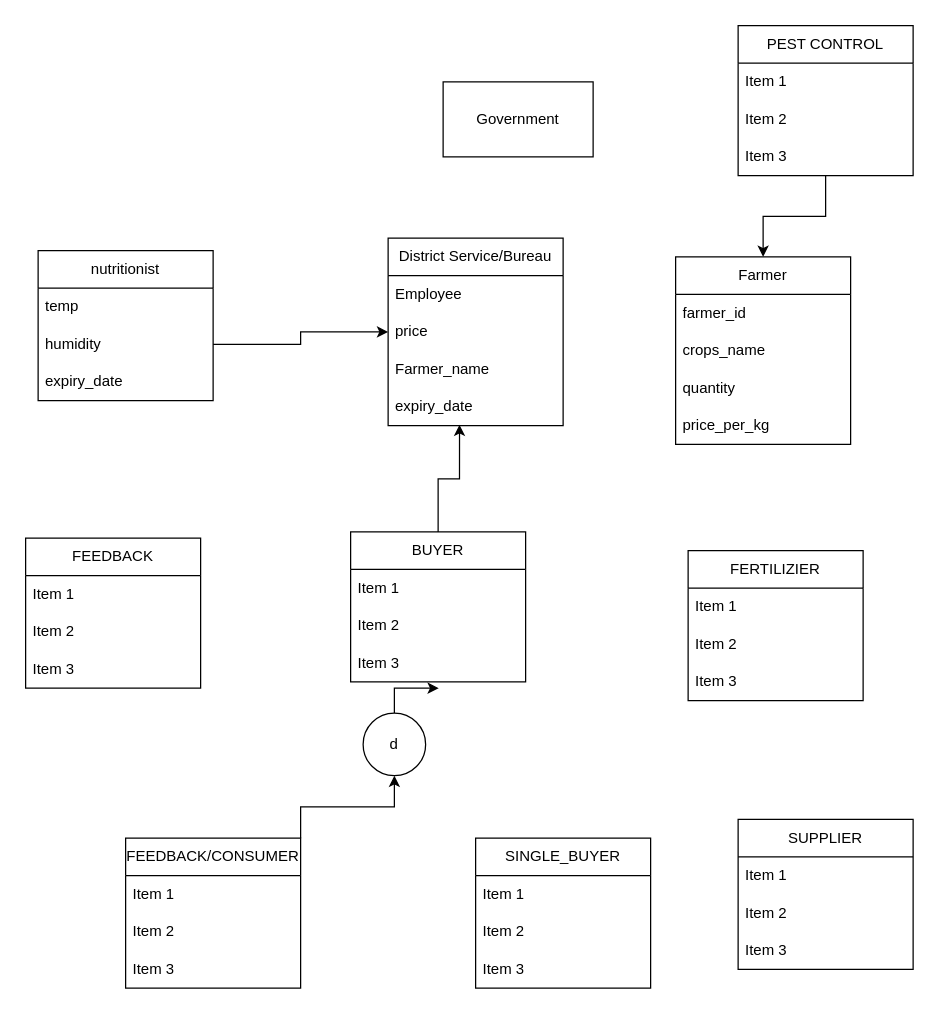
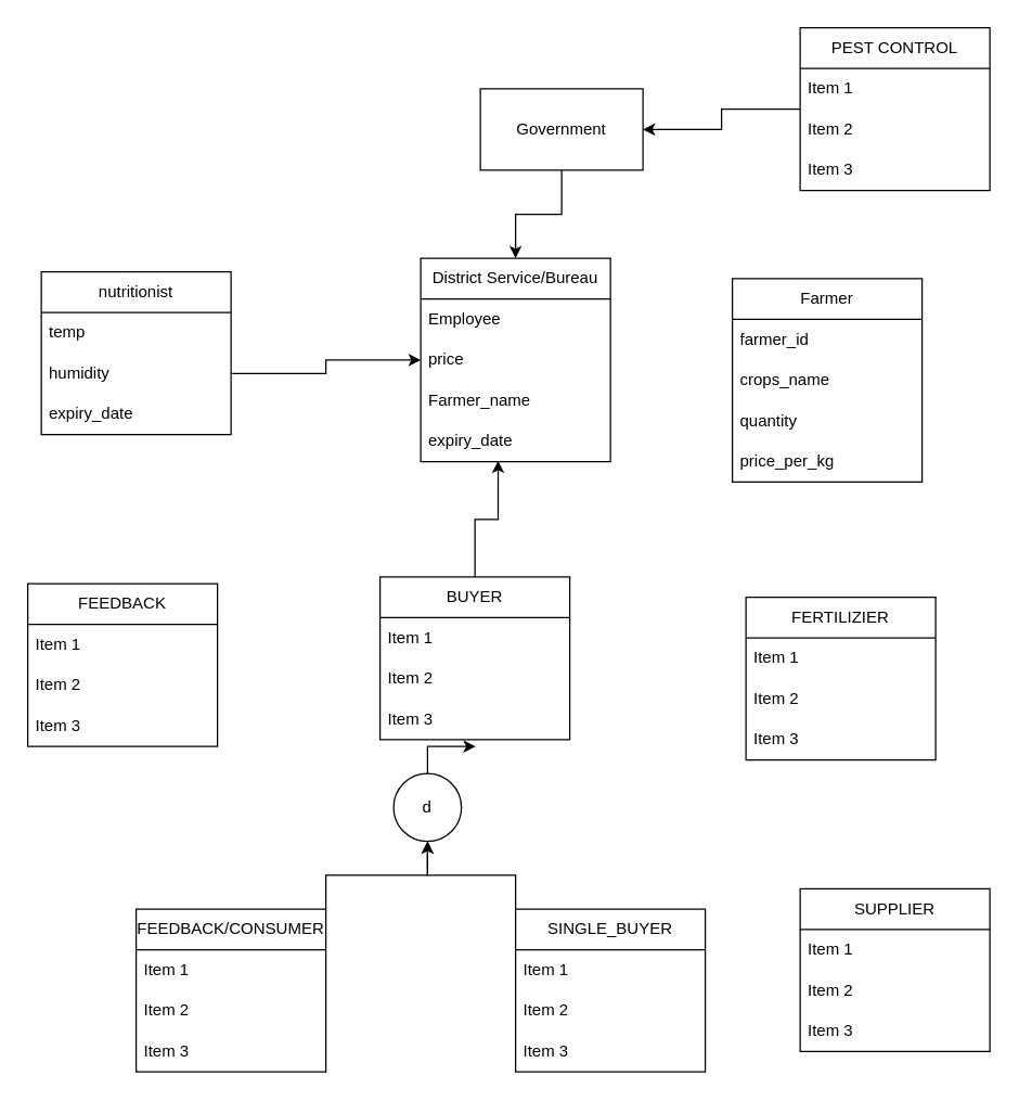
  <mxCell id="0" />
  <mxCell id="1" parent="0" />
+ <mxCell id="2" style="edgeStyle=orthogonalEdgeStyle;rounded=0;orthogonalLoop=1;jettySize=auto;html=1;exitX=0.5;exitY=1;exitDx=0;exitDy=0;entryX=0.5;entryY=0;entryDx=0;entryDy=0;" edge="1" parent="1" source="3" target="4"><mxGeometry relative="1" as="geometry" /></mxCell>
  <mxCell id="3" value="Government" style="rounded=0;whiteSpace=wrap;html=1;" vertex="1" parent="1"><mxGeometry x="354" y="65" width="120" height="60" as="geometry" /></mxCell>
  <mxCell id="4" value="District Service/Bureau" style="swimlane;fontStyle=0;childLayout=stackLayout;horizontal=1;startSize=30;horizontalStack=0;resizeParent=1;resizeParentMax=0;resizeLast=0;collapsible=1;marginBottom=0;whiteSpace=wrap;html=1;" vertex="1" parent="1"><mxGeometry x="310" y="190" width="140" height="150" as="geometry" /></mxCell>
  <mxCell id="5" value="Employee" style="text;strokeColor=none;fillColor=none;align=left;verticalAlign=middle;spacingLeft=4;spacingRight=4;overflow=hidden;points=[[0,0.5],[1,0.5]];portConstraint=eastwest;rotatable=0;whiteSpace=wrap;html=1;" vertex="1" parent="4"><mxGeometry y="30" width="140" height="30" as="geometry" /></mxCell>
  <mxCell id="6" value="price" style="text;strokeColor=none;fillColor=none;align=left;verticalAlign=middle;spacingLeft=4;spacingRight=4;overflow=hidden;points=[[0,0.5],[1,0.5]];portConstraint=eastwest;rotatable=0;whiteSpace=wrap;html=1;" vertex="1" parent="4"><mxGeometry y="60" width="140" height="30" as="geometry" /></mxCell>
  <mxCell id="7" value="Farmer_name" style="text;strokeColor=none;fillColor=none;align=left;verticalAlign=middle;spacingLeft=4;spacingRight=4;overflow=hidden;points=[[0,0.5],[1,0.5]];portConstraint=eastwest;rotatable=0;whiteSpace=wrap;html=1;" vertex="1" parent="4"><mxGeometry y="90" width="140" height="30" as="geometry" /></mxCell>
  <mxCell id="8" value="expiry_date" style="text;strokeColor=none;fillColor=none;align=left;verticalAlign=middle;spacingLeft=4;spacingRight=4;overflow=hidden;points=[[0,0.5],[1,0.5]];portConstraint=eastwest;rotatable=0;whiteSpace=wrap;html=1;" vertex="1" parent="4"><mxGeometry y="120" width="140" height="30" as="geometry" /></mxCell>
  <mxCell id="9" value="nutritionist" style="swimlane;fontStyle=0;childLayout=stackLayout;horizontal=1;startSize=30;horizontalStack=0;resizeParent=1;resizeParentMax=0;resizeLast=0;collapsible=1;marginBottom=0;whiteSpace=wrap;html=1;" vertex="1" parent="1"><mxGeometry x="30" y="200" width="140" height="120" as="geometry" /></mxCell>
  <mxCell id="10" value="temp" style="text;strokeColor=none;fillColor=none;align=left;verticalAlign=middle;spacingLeft=4;spacingRight=4;overflow=hidden;points=[[0,0.5],[1,0.5]];portConstraint=eastwest;rotatable=0;whiteSpace=wrap;html=1;" vertex="1" parent="9"><mxGeometry y="30" width="140" height="30" as="geometry" /></mxCell>
  <mxCell id="11" value="humidity" style="text;strokeColor=none;fillColor=none;align=left;verticalAlign=middle;spacingLeft=4;spacingRight=4;overflow=hidden;points=[[0,0.5],[1,0.5]];portConstraint=eastwest;rotatable=0;whiteSpace=wrap;html=1;" vertex="1" parent="9"><mxGeometry y="60" width="140" height="30" as="geometry" /></mxCell>
  <mxCell id="12" value="expiry_date" style="text;strokeColor=none;fillColor=none;align=left;verticalAlign=middle;spacingLeft=4;spacingRight=4;overflow=hidden;points=[[0,0.5],[1,0.5]];portConstraint=eastwest;rotatable=0;whiteSpace=wrap;html=1;" vertex="1" parent="9"><mxGeometry y="90" width="140" height="30" as="geometry" /></mxCell>
  <mxCell id="13" style="edgeStyle=orthogonalEdgeStyle;rounded=0;orthogonalLoop=1;jettySize=auto;html=1;exitX=1;exitY=0.5;exitDx=0;exitDy=0;entryX=0;entryY=0.5;entryDx=0;entryDy=0;" edge="1" parent="1" source="11" target="6"><mxGeometry relative="1" as="geometry" /></mxCell>
  <mxCell id="14" value="Farmer" style="swimlane;fontStyle=0;childLayout=stackLayout;horizontal=1;startSize=30;horizontalStack=0;resizeParent=1;resizeParentMax=0;resizeLast=0;collapsible=1;marginBottom=0;whiteSpace=wrap;html=1;" vertex="1" parent="1"><mxGeometry x="540" y="205" width="140" height="150" as="geometry" /></mxCell>
  <mxCell id="15" value="farmer_id" style="text;strokeColor=none;fillColor=none;align=left;verticalAlign=middle;spacingLeft=4;spacingRight=4;overflow=hidden;points=[[0,0.5],[1,0.5]];portConstraint=eastwest;rotatable=0;whiteSpace=wrap;html=1;" vertex="1" parent="14"><mxGeometry y="30" width="140" height="30" as="geometry" /></mxCell>
  <mxCell id="16" value="crops_name" style="text;strokeColor=none;fillColor=none;align=left;verticalAlign=middle;spacingLeft=4;spacingRight=4;overflow=hidden;points=[[0,0.5],[1,0.5]];portConstraint=eastwest;rotatable=0;whiteSpace=wrap;html=1;" vertex="1" parent="14"><mxGeometry y="60" width="140" height="30" as="geometry" /></mxCell>
  <mxCell id="17" value="quantity" style="text;strokeColor=none;fillColor=none;align=left;verticalAlign=middle;spacingLeft=4;spacingRight=4;overflow=hidden;points=[[0,0.5],[1,0.5]];portConstraint=eastwest;rotatable=0;whiteSpace=wrap;html=1;" vertex="1" parent="14"><mxGeometry y="90" width="140" height="30" as="geometry" /></mxCell>
  <mxCell id="18" value="price_per_kg" style="text;strokeColor=none;fillColor=none;align=left;verticalAlign=middle;spacingLeft=4;spacingRight=4;overflow=hidden;points=[[0,0.5],[1,0.5]];portConstraint=eastwest;rotatable=0;whiteSpace=wrap;html=1;" vertex="1" parent="14"><mxGeometry y="120" width="140" height="30" as="geometry" /></mxCell>
- <mxCell id="19" style="edgeStyle=orthogonalEdgeStyle;rounded=0;orthogonalLoop=1;jettySize=auto;html=1;entryX=0.5;entryY=0;entryDx=0;entryDy=0;" edge="1" parent="1" source="20" target="14"><mxGeometry relative="1" as="geometry" /></mxCell>
+ <mxCell id="19" style="edgeStyle=orthogonalEdgeStyle;rounded=0;orthogonalLoop=1;jettySize=auto;html=1;" edge="1" parent="1" source="20" target="3"><mxGeometry relative="1" as="geometry" /></mxCell>
  <mxCell id="20" value="PEST CONTROL" style="swimlane;fontStyle=0;childLayout=stackLayout;horizontal=1;startSize=30;horizontalStack=0;resizeParent=1;resizeParentMax=0;resizeLast=0;collapsible=1;marginBottom=0;whiteSpace=wrap;html=1;" vertex="1" parent="1"><mxGeometry x="590" y="20" width="140" height="120" as="geometry" /></mxCell>
  <mxCell id="21" value="Item 1" style="text;strokeColor=none;fillColor=none;align=left;verticalAlign=middle;spacingLeft=4;spacingRight=4;overflow=hidden;points=[[0,0.5],[1,0.5]];portConstraint=eastwest;rotatable=0;whiteSpace=wrap;html=1;" vertex="1" parent="20"><mxGeometry y="30" width="140" height="30" as="geometry" /></mxCell>
  <mxCell id="22" value="Item 2" style="text;strokeColor=none;fillColor=none;align=left;verticalAlign=middle;spacingLeft=4;spacingRight=4;overflow=hidden;points=[[0,0.5],[1,0.5]];portConstraint=eastwest;rotatable=0;whiteSpace=wrap;html=1;" vertex="1" parent="20"><mxGeometry y="60" width="140" height="30" as="geometry" /></mxCell>
  <mxCell id="23" value="Item 3" style="text;strokeColor=none;fillColor=none;align=left;verticalAlign=middle;spacingLeft=4;spacingRight=4;overflow=hidden;points=[[0,0.5],[1,0.5]];portConstraint=eastwest;rotatable=0;whiteSpace=wrap;html=1;" vertex="1" parent="20"><mxGeometry y="90" width="140" height="30" as="geometry" /></mxCell>
  <mxCell id="24" value="FERTILIZIER" style="swimlane;fontStyle=0;childLayout=stackLayout;horizontal=1;startSize=30;horizontalStack=0;resizeParent=1;resizeParentMax=0;resizeLast=0;collapsible=1;marginBottom=0;whiteSpace=wrap;html=1;" vertex="1" parent="1"><mxGeometry x="550" y="440" width="140" height="120" as="geometry" /></mxCell>
  <mxCell id="25" value="Item 1" style="text;strokeColor=none;fillColor=none;align=left;verticalAlign=middle;spacingLeft=4;spacingRight=4;overflow=hidden;points=[[0,0.5],[1,0.5]];portConstraint=eastwest;rotatable=0;whiteSpace=wrap;html=1;" vertex="1" parent="24"><mxGeometry y="30" width="140" height="30" as="geometry" /></mxCell>
  <mxCell id="26" value="Item 2" style="text;strokeColor=none;fillColor=none;align=left;verticalAlign=middle;spacingLeft=4;spacingRight=4;overflow=hidden;points=[[0,0.5],[1,0.5]];portConstraint=eastwest;rotatable=0;whiteSpace=wrap;html=1;" vertex="1" parent="24"><mxGeometry y="60" width="140" height="30" as="geometry" /></mxCell>
  <mxCell id="27" value="Item 3" style="text;strokeColor=none;fillColor=none;align=left;verticalAlign=middle;spacingLeft=4;spacingRight=4;overflow=hidden;points=[[0,0.5],[1,0.5]];portConstraint=eastwest;rotatable=0;whiteSpace=wrap;html=1;" vertex="1" parent="24"><mxGeometry y="90" width="140" height="30" as="geometry" /></mxCell>
  <mxCell id="28" value="BUYER" style="swimlane;fontStyle=0;childLayout=stackLayout;horizontal=1;startSize=30;horizontalStack=0;resizeParent=1;resizeParentMax=0;resizeLast=0;collapsible=1;marginBottom=0;whiteSpace=wrap;html=1;" vertex="1" parent="1"><mxGeometry x="280" y="425" width="140" height="120" as="geometry" /></mxCell>
  <mxCell id="29" value="Item 1" style="text;strokeColor=none;fillColor=none;align=left;verticalAlign=middle;spacingLeft=4;spacingRight=4;overflow=hidden;points=[[0,0.5],[1,0.5]];portConstraint=eastwest;rotatable=0;whiteSpace=wrap;html=1;" vertex="1" parent="28"><mxGeometry y="30" width="140" height="30" as="geometry" /></mxCell>
  <mxCell id="30" value="Item 2" style="text;strokeColor=none;fillColor=none;align=left;verticalAlign=middle;spacingLeft=4;spacingRight=4;overflow=hidden;points=[[0,0.5],[1,0.5]];portConstraint=eastwest;rotatable=0;whiteSpace=wrap;html=1;" vertex="1" parent="28"><mxGeometry y="60" width="140" height="30" as="geometry" /></mxCell>
  <mxCell id="31" value="Item 3" style="text;strokeColor=none;fillColor=none;align=left;verticalAlign=middle;spacingLeft=4;spacingRight=4;overflow=hidden;points=[[0,0.5],[1,0.5]];portConstraint=eastwest;rotatable=0;whiteSpace=wrap;html=1;" vertex="1" parent="28"><mxGeometry y="90" width="140" height="30" as="geometry" /></mxCell>
  <mxCell id="32" style="edgeStyle=orthogonalEdgeStyle;rounded=0;orthogonalLoop=1;jettySize=auto;html=1;entryX=0.408;entryY=0.978;entryDx=0;entryDy=0;entryPerimeter=0;" edge="1" parent="1" source="28" target="8"><mxGeometry relative="1" as="geometry" /></mxCell>
  <mxCell id="33" value="FEEDBACK" style="swimlane;fontStyle=0;childLayout=stackLayout;horizontal=1;startSize=30;horizontalStack=0;resizeParent=1;resizeParentMax=0;resizeLast=0;collapsible=1;marginBottom=0;whiteSpace=wrap;html=1;" vertex="1" parent="1"><mxGeometry x="20" y="430" width="140" height="120" as="geometry" /></mxCell>
  <mxCell id="34" value="Item 1" style="text;strokeColor=none;fillColor=none;align=left;verticalAlign=middle;spacingLeft=4;spacingRight=4;overflow=hidden;points=[[0,0.5],[1,0.5]];portConstraint=eastwest;rotatable=0;whiteSpace=wrap;html=1;" vertex="1" parent="33"><mxGeometry y="30" width="140" height="30" as="geometry" /></mxCell>
  <mxCell id="35" value="Item 2" style="text;strokeColor=none;fillColor=none;align=left;verticalAlign=middle;spacingLeft=4;spacingRight=4;overflow=hidden;points=[[0,0.5],[1,0.5]];portConstraint=eastwest;rotatable=0;whiteSpace=wrap;html=1;" vertex="1" parent="33"><mxGeometry y="60" width="140" height="30" as="geometry" /></mxCell>
  <mxCell id="36" value="Item 3" style="text;strokeColor=none;fillColor=none;align=left;verticalAlign=middle;spacingLeft=4;spacingRight=4;overflow=hidden;points=[[0,0.5],[1,0.5]];portConstraint=eastwest;rotatable=0;whiteSpace=wrap;html=1;" vertex="1" parent="33"><mxGeometry y="90" width="140" height="30" as="geometry" /></mxCell>
  <mxCell id="37" style="edgeStyle=orthogonalEdgeStyle;rounded=0;orthogonalLoop=1;jettySize=auto;html=1;exitX=1;exitY=0;exitDx=0;exitDy=0;entryX=0.5;entryY=1;entryDx=0;entryDy=0;" edge="1" parent="1" source="38" target="48"><mxGeometry relative="1" as="geometry" /></mxCell>
  <mxCell id="38" value="FEEDBACK/CONSUMER" style="swimlane;fontStyle=0;childLayout=stackLayout;horizontal=1;startSize=30;horizontalStack=0;resizeParent=1;resizeParentMax=0;resizeLast=0;collapsible=1;marginBottom=0;whiteSpace=wrap;html=1;" vertex="1" parent="1"><mxGeometry x="100" y="670" width="140" height="120" as="geometry" /></mxCell>
  <mxCell id="39" value="Item 1" style="text;strokeColor=none;fillColor=none;align=left;verticalAlign=middle;spacingLeft=4;spacingRight=4;overflow=hidden;points=[[0,0.5],[1,0.5]];portConstraint=eastwest;rotatable=0;whiteSpace=wrap;html=1;" vertex="1" parent="38"><mxGeometry y="30" width="140" height="30" as="geometry" /></mxCell>
  <mxCell id="40" value="Item 2" style="text;strokeColor=none;fillColor=none;align=left;verticalAlign=middle;spacingLeft=4;spacingRight=4;overflow=hidden;points=[[0,0.5],[1,0.5]];portConstraint=eastwest;rotatable=0;whiteSpace=wrap;html=1;" vertex="1" parent="38"><mxGeometry y="60" width="140" height="30" as="geometry" /></mxCell>
  <mxCell id="41" value="Item 3" style="text;strokeColor=none;fillColor=none;align=left;verticalAlign=middle;spacingLeft=4;spacingRight=4;overflow=hidden;points=[[0,0.5],[1,0.5]];portConstraint=eastwest;rotatable=0;whiteSpace=wrap;html=1;" vertex="1" parent="38"><mxGeometry y="90" width="140" height="30" as="geometry" /></mxCell>
+ <mxCell id="42" style="edgeStyle=orthogonalEdgeStyle;rounded=0;orthogonalLoop=1;jettySize=auto;html=1;exitX=0;exitY=0;exitDx=0;exitDy=0;entryX=0.5;entryY=1;entryDx=0;entryDy=0;" edge="1" parent="1" source="43" target="48"><mxGeometry relative="1" as="geometry" /></mxCell>
  <mxCell id="43" value="SINGLE_BUYER" style="swimlane;fontStyle=0;childLayout=stackLayout;horizontal=1;startSize=30;horizontalStack=0;resizeParent=1;resizeParentMax=0;resizeLast=0;collapsible=1;marginBottom=0;whiteSpace=wrap;html=1;" vertex="1" parent="1"><mxGeometry x="380" y="670" width="140" height="120" as="geometry" /></mxCell>
  <mxCell id="44" value="Item 1" style="text;strokeColor=none;fillColor=none;align=left;verticalAlign=middle;spacingLeft=4;spacingRight=4;overflow=hidden;points=[[0,0.5],[1,0.5]];portConstraint=eastwest;rotatable=0;whiteSpace=wrap;html=1;" vertex="1" parent="43"><mxGeometry y="30" width="140" height="30" as="geometry" /></mxCell>
  <mxCell id="45" value="Item 2" style="text;strokeColor=none;fillColor=none;align=left;verticalAlign=middle;spacingLeft=4;spacingRight=4;overflow=hidden;points=[[0,0.5],[1,0.5]];portConstraint=eastwest;rotatable=0;whiteSpace=wrap;html=1;" vertex="1" parent="43"><mxGeometry y="60" width="140" height="30" as="geometry" /></mxCell>
  <mxCell id="46" value="Item 3" style="text;strokeColor=none;fillColor=none;align=left;verticalAlign=middle;spacingLeft=4;spacingRight=4;overflow=hidden;points=[[0,0.5],[1,0.5]];portConstraint=eastwest;rotatable=0;whiteSpace=wrap;html=1;" vertex="1" parent="43"><mxGeometry y="90" width="140" height="30" as="geometry" /></mxCell>
  <mxCell id="47" style="edgeStyle=orthogonalEdgeStyle;rounded=0;orthogonalLoop=1;jettySize=auto;html=1;exitX=0.5;exitY=0;exitDx=0;exitDy=0;" edge="1" parent="1" source="48"><mxGeometry relative="1" as="geometry"><mxPoint x="350" y="550" as="targetPoint" /></mxGeometry></mxCell>
  <mxCell id="48" value="d" style="ellipse;whiteSpace=wrap;html=1;aspect=fixed;" vertex="1" parent="1"><mxGeometry x="290" y="570" width="50" height="50" as="geometry" /></mxCell>
  <mxCell id="49" value="SUPPLIER" style="swimlane;fontStyle=0;childLayout=stackLayout;horizontal=1;startSize=30;horizontalStack=0;resizeParent=1;resizeParentMax=0;resizeLast=0;collapsible=1;marginBottom=0;whiteSpace=wrap;html=1;" vertex="1" parent="1"><mxGeometry x="590" y="655" width="140" height="120" as="geometry" /></mxCell>
  <mxCell id="50" value="Item 1" style="text;strokeColor=none;fillColor=none;align=left;verticalAlign=middle;spacingLeft=4;spacingRight=4;overflow=hidden;points=[[0,0.5],[1,0.5]];portConstraint=eastwest;rotatable=0;whiteSpace=wrap;html=1;" vertex="1" parent="49"><mxGeometry y="30" width="140" height="30" as="geometry" /></mxCell>
  <mxCell id="51" value="Item 2" style="text;strokeColor=none;fillColor=none;align=left;verticalAlign=middle;spacingLeft=4;spacingRight=4;overflow=hidden;points=[[0,0.5],[1,0.5]];portConstraint=eastwest;rotatable=0;whiteSpace=wrap;html=1;" vertex="1" parent="49"><mxGeometry y="60" width="140" height="30" as="geometry" /></mxCell>
  <mxCell id="52" value="Item 3" style="text;strokeColor=none;fillColor=none;align=left;verticalAlign=middle;spacingLeft=4;spacingRight=4;overflow=hidden;points=[[0,0.5],[1,0.5]];portConstraint=eastwest;rotatable=0;whiteSpace=wrap;html=1;" vertex="1" parent="49"><mxGeometry y="90" width="140" height="30" as="geometry" /></mxCell>
